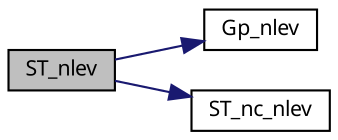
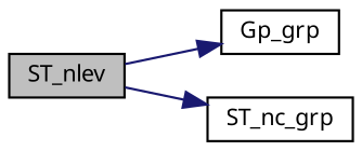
  digraph {
    rankdir=LR
    node [color=black fillcolor=white fontname="FreeSans.ttf" fontsize=10 shape=record style=filled]
    edge [color=midnightblue fontname="FreeSans.ttf" fontsize=10 labelfontname="FreeSans.ttf" labelfontsize=10 style=solid]
    n1 [fillcolor=grey75 fontcolor=black height=0.2 label=ST_nlev width=0.4]
-   n2 [height=0.2 label=Gp_nlev width=0.4]
-   n3 [height=0.2 label=ST_nc_nlev width=0.4]
+   n2 [height=0.2 label=Gp_grp width=0.4]
+   n3 [height=0.2 label=ST_nc_grp width=0.4]
    n1 -> n2
    n1 -> n3
  }
